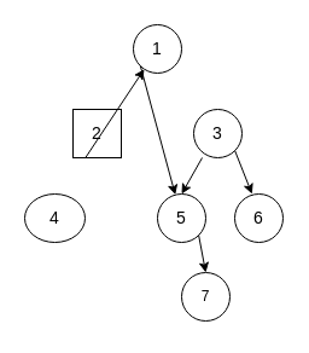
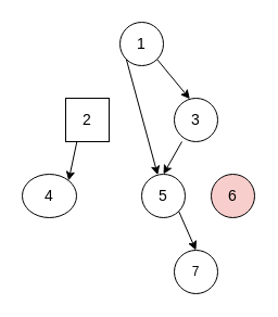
  <mxCell id="0" />
  <mxCell id="1" parent="0" />
  <mxCell id="2" value="&lt;font style=&quot;font-size: 14px;&quot;&gt;1&lt;/font&gt;" style="ellipse;whiteSpace=wrap;html=1;aspect=fixed;" vertex="1" parent="1"><mxGeometry x="110" y="20" width="40" height="40" as="geometry" /></mxCell>
  <mxCell id="3" value="&lt;font style=&quot;font-size: 14px;&quot;&gt;2&lt;/font&gt;" style="whiteSpace=wrap;html=1;aspect=fixed;rounded=0;" vertex="1" parent="1"><mxGeometry x="60" y="90" width="40" height="40" as="geometry" /></mxCell>
  <mxCell id="4" value="&lt;span style=&quot;font-size: 14px;&quot;&gt;3&lt;/span&gt;" style="ellipse;whiteSpace=wrap;html=1;aspect=fixed;" vertex="1" parent="1"><mxGeometry x="160" y="90" width="40" height="40" as="geometry" /></mxCell>
  <mxCell id="5" value="&lt;font style=&quot;font-size: 14px;&quot;&gt;5&lt;/font&gt;" style="ellipse;whiteSpace=wrap;html=1;aspect=fixed;" vertex="1" parent="1"><mxGeometry x="130" y="160" width="40" height="40" as="geometry" /></mxCell>
- <mxCell id="6" value="&lt;font style=&quot;font-size: 14px;&quot;&gt;6&lt;/font&gt;" style="ellipse;whiteSpace=wrap;html=1;aspect=fixed;" vertex="1" parent="1"><mxGeometry x="194" y="160" width="40" height="40" as="geometry" /></mxCell>
+ <mxCell id="6" value="&lt;font style=&quot;font-size: 14px;&quot;&gt;6&lt;/font&gt;" style="ellipse;whiteSpace=wrap;html=1;aspect=fixed;fillColor=#f8cecc;" vertex="1" parent="1"><mxGeometry x="194" y="160" width="40" height="40" as="geometry" /></mxCell>
  <mxCell id="7" value="&lt;font style=&quot;font-size: 14px;&quot;&gt;4&lt;/font&gt;" style="ellipse;whiteSpace=wrap;html=1;aspect=fixed;" vertex="1" parent="1"><mxGeometry x="20" y="160" width="50" height="40" as="geometry" /></mxCell>
- <mxCell id="8" value="7" style="ellipse;whiteSpace=wrap;html=1;aspect=fixed;" vertex="1" parent="1"><mxGeometry x="150" y="225" width="40" height="40" as="geometry" /></mxCell>
+ <mxCell id="8" value="7" style="ellipse;whiteSpace=wrap;html=1;aspect=fixed;" vertex="1" parent="1"><mxGeometry x="160" y="230" width="40" height="40" as="geometry" /></mxCell>
+ <mxCell id="9" value="" style="endArrow=classic;html=1;rounded=0;exitX=1;exitY=1;exitDx=0;exitDy=0;entryX=0.358;entryY=0.017;entryDx=0;entryDy=0;entryPerimeter=0;" edge="1" parent="1" source="2" target="4"><mxGeometry width="50" height="50" relative="1" as="geometry"><mxPoint x="180" y="100" as="sourcePoint" /><mxPoint x="230" y="50" as="targetPoint" /></mxGeometry></mxCell>
  <mxCell id="10" value="" style="endArrow=classic;html=1;rounded=0;exitX=0;exitY=1;exitDx=0;exitDy=0;" edge="1" parent="1" source="2" target="5"><mxGeometry width="50" height="50" relative="1" as="geometry"><mxPoint x="180" y="50" as="sourcePoint" /><mxPoint x="230" y="0" as="targetPoint" /></mxGeometry></mxCell>
- <mxCell id="11" value="" style="endArrow=classic;html=1;rounded=0;exitX=1;exitY=1;exitDx=0;exitDy=0;entryX=0.358;entryY=0;entryDx=0;entryDy=0;entryPerimeter=0;" edge="1" parent="1" source="4" target="6"><mxGeometry width="50" height="50" relative="1" as="geometry"><mxPoint x="270" y="140" as="sourcePoint" /><mxPoint x="320" y="90" as="targetPoint" /></mxGeometry></mxCell>
  <mxCell id="12" value="" style="endArrow=classic;html=1;rounded=0;exitX=0.175;exitY=1;exitDx=0;exitDy=0;exitPerimeter=0;entryX=0.5;entryY=0;entryDx=0;entryDy=0;" edge="1" parent="1" source="4" target="5"><mxGeometry width="50" height="50" relative="1" as="geometry"><mxPoint x="290" y="150" as="sourcePoint" /><mxPoint x="340" y="100" as="targetPoint" /></mxGeometry></mxCell>
- <mxCell id="13" value="" style="endArrow=classic;html=1;rounded=0;exitX=0.258;exitY=1;exitDx=0;exitDy=0;exitPerimeter=0;" edge="1" parent="1" source="3" target="2"><mxGeometry width="50" height="50" relative="1" as="geometry"><mxPoint x="30" y="270" as="sourcePoint" /><mxPoint x="80" y="220" as="targetPoint" /></mxGeometry></mxCell>
+ <mxCell id="13" value="" style="endArrow=classic;html=1;rounded=0;exitX=0.258;exitY=1;exitDx=0;exitDy=0;exitPerimeter=0;entryX=1;entryY=0;entryDx=0;entryDy=0;" edge="1" parent="1" source="3" target="7"><mxGeometry width="50" height="50" relative="1" as="geometry"><mxPoint x="30" y="270" as="sourcePoint" /><mxPoint x="80" y="220" as="targetPoint" /></mxGeometry></mxCell>
  <mxCell id="14" value="" style="endArrow=classic;html=1;rounded=0;exitX=1;exitY=1;exitDx=0;exitDy=0;entryX=0.5;entryY=0;entryDx=0;entryDy=0;" edge="1" parent="1" source="5" target="8"><mxGeometry width="50" height="50" relative="1" as="geometry"><mxPoint x="310" y="250" as="sourcePoint" /><mxPoint x="360" y="200" as="targetPoint" /></mxGeometry></mxCell>
